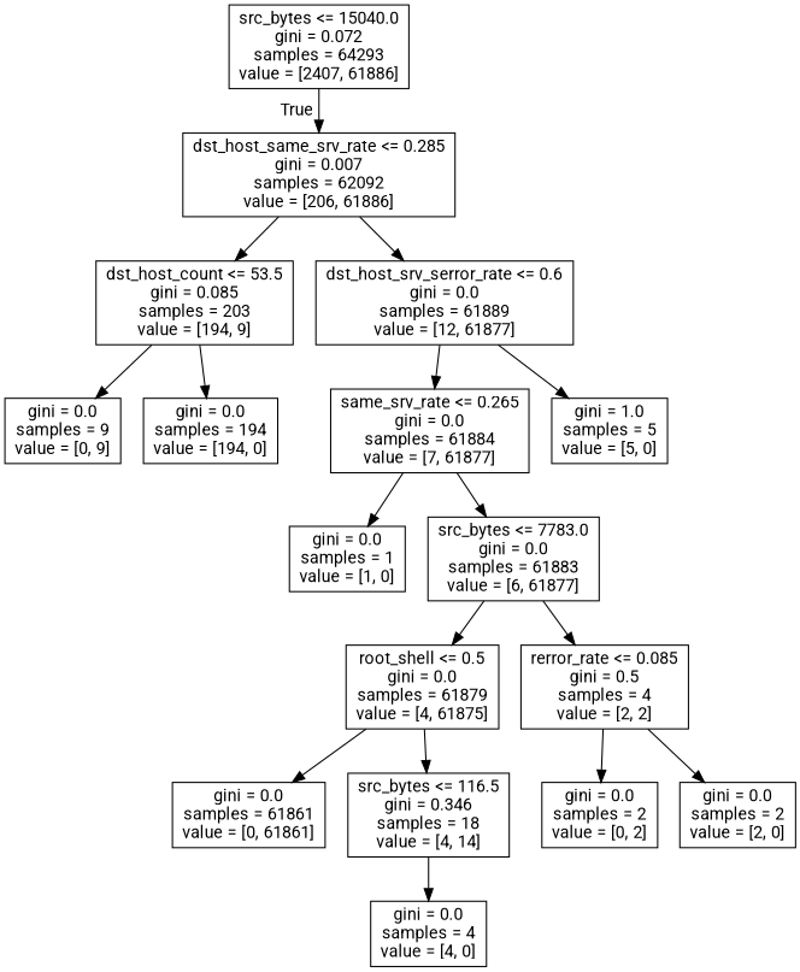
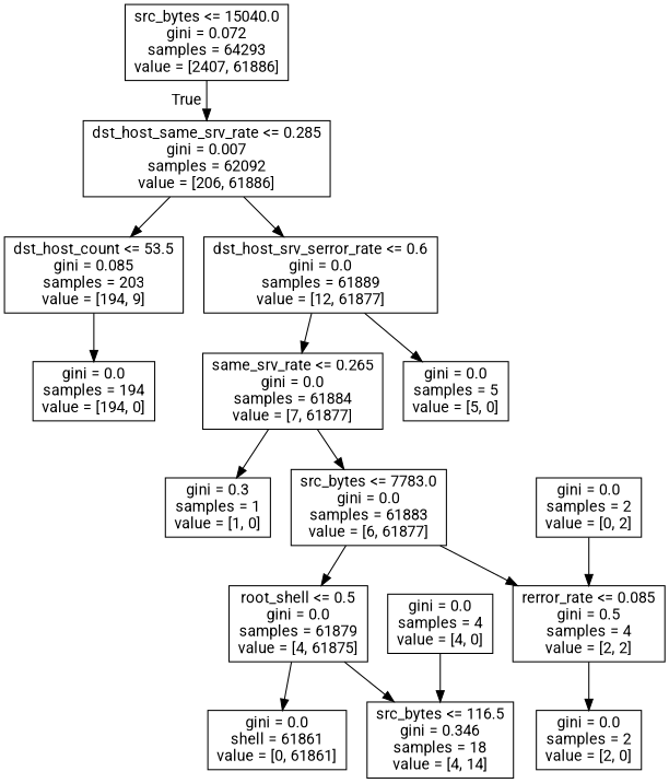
  digraph {
    fontname=Roboto
    node [fontname=Roboto shape=box]
    edge [fontname=Roboto]
    n1 [label="src_bytes <= 15040.0\ngini = 0.072\nsamples = 64293\nvalue = [2407, 61886]"]
    n2 [label="dst_host_same_srv_rate <= 0.285\ngini = 0.007\nsamples = 62092\nvalue = [206, 61886]"]
    n3 [label="dst_host_count <= 53.5\ngini = 0.085\nsamples = 203\nvalue = [194, 9]"]
    n4 [label="dst_host_srv_serror_rate <= 0.6\ngini = 0.0\nsamples = 61889\nvalue = [12, 61877]"]
-   n5 [label="gini = 0.0\nsamples = 9\nvalue = [0, 9]"]
    n6 [label="gini = 0.0\nsamples = 194\nvalue = [194, 0]"]
    n7 [label="same_srv_rate <= 0.265\ngini = 0.0\nsamples = 61884\nvalue = [7, 61877]"]
-   n8 [label="gini = 1.0\nsamples = 5\nvalue = [5, 0]"]
-   n9 [label="gini = 0.0\nsamples = 1\nvalue = [1, 0]"]
+   n8 [label="gini = 0.0\nsamples = 5\nvalue = [5, 0]"]
+   n9 [label="gini = 0.3\nsamples = 1\nvalue = [1, 0]"]
    n10 [label="src_bytes <= 7783.0\ngini = 0.0\nsamples = 61883\nvalue = [6, 61877]"]
    n11 [label="root_shell <= 0.5\ngini = 0.0\nsamples = 61879\nvalue = [4, 61875]"]
    n12 [label="rerror_rate <= 0.085\ngini = 0.5\nsamples = 4\nvalue = [2, 2]"]
-   n13 [label="gini = 0.0\nsamples = 61861\nvalue = [0, 61861]"]
+   n13 [label="gini = 0.0\nshell = 61861\nvalue = [0, 61861]"]
    n14 [label="src_bytes <= 116.5\ngini = 0.346\nsamples = 18\nvalue = [4, 14]"]
    n15 [label="gini = 0.0\nsamples = 2\nvalue = [0, 2]"]
    n16 [label="gini = 0.0\nsamples = 2\nvalue = [2, 0]"]
    n17 [label="gini = 0.0\nsamples = 4\nvalue = [4, 0]"]
    n1 -> n2 [headlabel=True labelangle=45 labeldistance=2.5]
    n2 -> n3
    n2 -> n4
-   n3 -> n5
    n3 -> n6
    n4 -> n7
    n4 -> n8
    n7 -> n9
    n7 -> n10
    n10 -> n11
    n10 -> n12
    n11 -> n13
    n11 -> n14
-   n12 -> n15
+   n15 -> n12
    n12 -> n16
-   n14 -> n17
+   n17 -> n14
  }
